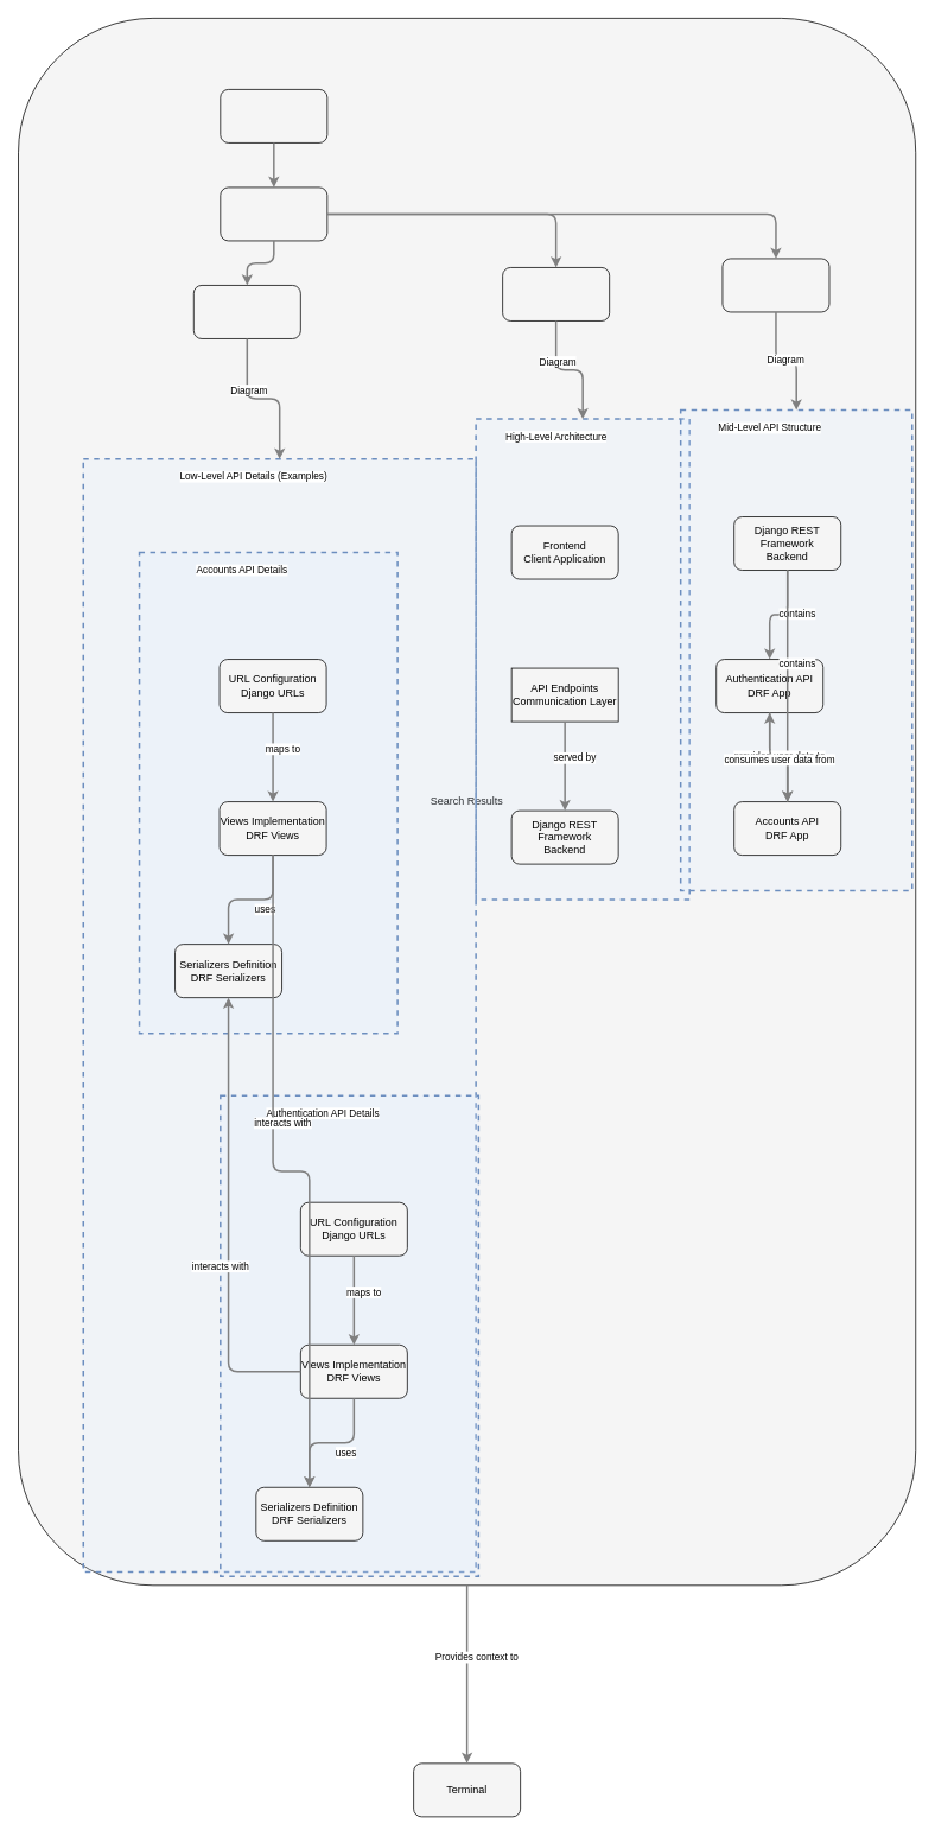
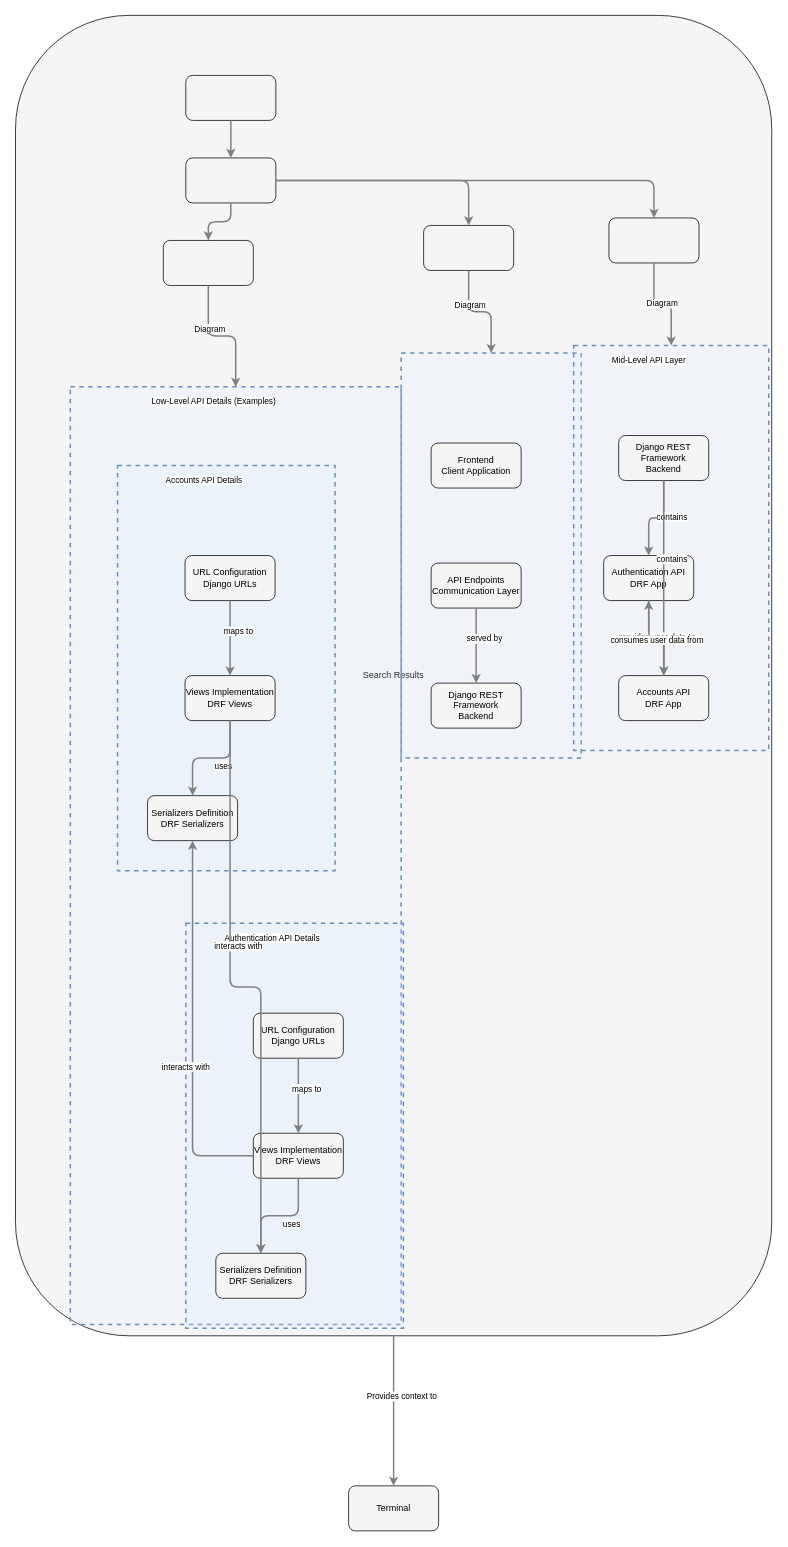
  <mxCell id="0" />
  <mxCell id="1" parent="0" />
  <mxCell id="2" value="" style="html=1;whiteSpace=wrap;container=1;fillColor=#dae8fc;strokeColor=#6c8ebf;dashed=1;fillOpacity=20;strokeWidth=2;containerType=none;recursiveResize=0;movable=1;resizable=1;autosize=0;dropTarget=0" vertex="1" parent="10"><mxGeometry x="154" y="715" width="290" height="540" as="geometry" /></mxCell>
  <mxCell id="3" value="Authentication API Details" style="edgeLabel;html=1;align=center;verticalAlign=middle;resizable=0;labelBackgroundColor=white;spacing=5" vertex="1" parent="10"><mxGeometry x="162" y="723" width="214" height="24" as="geometry" /></mxCell>
  <mxCell id="4" value="" style="html=1;whiteSpace=wrap;container=1;fillColor=#dae8fc;strokeColor=#6c8ebf;dashed=1;fillOpacity=20;strokeWidth=2;containerType=none;recursiveResize=0;movable=1;resizable=1;autosize=0;dropTarget=0" vertex="1" parent="10"><mxGeometry x="63" y="105" width="290" height="540" as="geometry" /></mxCell>
  <mxCell id="5" value="Accounts API Details" style="edgeLabel;html=1;align=center;verticalAlign=middle;resizable=0;labelBackgroundColor=white;spacing=5" vertex="1" parent="10"><mxGeometry x="71" y="113" width="214" height="24" as="geometry" /></mxCell>
  <mxCell id="6" value="" style="html=1;whiteSpace=wrap;container=1;fillColor=#dae8fc;strokeColor=#6c8ebf;dashed=1;fillOpacity=20;strokeWidth=2;containerType=none;recursiveResize=0;movable=1;resizable=1;autosize=0;dropTarget=0" vertex="1" parent="12"><mxGeometry x="514" y="450" width="240" height="540" as="geometry" /></mxCell>
- <mxCell id="7" value="High-Level Architecture" style="edgeLabel;html=1;align=center;verticalAlign=middle;resizable=0;labelBackgroundColor=white;spacing=5" vertex="1" parent="12"><mxGeometry x="522" y="458" width="164" height="24" as="geometry" /></mxCell>
  <mxCell id="8" value="" style="html=1;whiteSpace=wrap;container=1;fillColor=#dae8fc;strokeColor=#6c8ebf;dashed=1;fillOpacity=20;strokeWidth=2;containerType=none;recursiveResize=0;movable=1;resizable=1;autosize=0;dropTarget=0" vertex="1" parent="12"><mxGeometry x="744" y="440" width="260" height="540" as="geometry" /></mxCell>
- <mxCell id="9" value="Mid-Level API Structure" style="edgeLabel;html=1;align=center;verticalAlign=middle;resizable=0;labelBackgroundColor=white;spacing=5" vertex="1" parent="12"><mxGeometry x="752" y="448" width="184" height="24" as="geometry" /></mxCell>
+ <mxCell id="9" value="Mid-Level API Layer" style="edgeLabel;html=1;align=center;verticalAlign=middle;resizable=0;labelBackgroundColor=white;spacing=5" vertex="1" parent="12"><mxGeometry x="752" y="448" width="184" height="24" as="geometry" /></mxCell>
  <mxCell id="10" value="" style="html=1;whiteSpace=wrap;container=1;fillColor=#dae8fc;strokeColor=#6c8ebf;dashed=1;fillOpacity=20;strokeWidth=2;containerType=none;recursiveResize=0;movable=1;resizable=1;autosize=0;dropTarget=0" vertex="1" parent="12"><mxGeometry x="73" y="495" width="441" height="1250" as="geometry" /></mxCell>
  <mxCell id="11" value="Low-Level API Details (Examples)" style="edgeLabel;html=1;align=center;verticalAlign=middle;resizable=0;labelBackgroundColor=white;spacing=5" vertex="1" parent="12"><mxGeometry x="81" y="503" width="365" height="24" as="geometry" /></mxCell>
  <mxCell id="12" value="Search Results" style="rounded=1;whiteSpace=wrap;html=1;fillColor=#f5f5f5" vertex="1" parent="1"><mxGeometry x="20" y="20" width="1008" height="1760" as="geometry" /></mxCell>
  <mxCell id="13" value="Terminal" style="rounded=1;whiteSpace=wrap;html=1;fillColor=#f5f5f5" vertex="1" parent="1"><mxGeometry x="464" y="1980" width="120" height="60" as="geometry" /></mxCell>
  <mxCell id="14" value="" style="rounded=1;whiteSpace=wrap;html=1;fillColor=#f5f5f5" vertex="1" parent="12"><mxGeometry x="227" y="80" width="120" height="60" as="geometry" /></mxCell>
- <mxCell id="15" value="API Endpoints&lt;br&gt;Communication Layer" style="whiteSpace=wrap;html=1;fillColor=#f5f5f5;rounded=0;" vertex="1" parent="6"><mxGeometry x="40" y="280" width="120" height="60" as="geometry" /></mxCell>
+ <mxCell id="15" value="API Endpoints&lt;br&gt;Communication Layer" style="rounded=1;whiteSpace=wrap;html=1;fillColor=#f5f5f5" vertex="1" parent="6"><mxGeometry x="40" y="280" width="120" height="60" as="geometry" /></mxCell>
  <mxCell id="16" value="Django REST Framework&lt;br&gt;Backend" style="rounded=1;whiteSpace=wrap;html=1;fillColor=#f5f5f5" vertex="1" parent="6"><mxGeometry x="40" y="440" width="120" height="60" as="geometry" /></mxCell>
  <mxCell id="17" value="Frontend&lt;br&gt;Client Application" style="rounded=1;whiteSpace=wrap;html=1;fillColor=#f5f5f5" vertex="1" parent="6"><mxGeometry x="40" y="120" width="120" height="60" as="geometry" /></mxCell>
  <mxCell id="18" value="Accounts API&lt;br&gt;DRF App" style="rounded=1;whiteSpace=wrap;html=1;fillColor=#f5f5f5" vertex="1" parent="8"><mxGeometry x="60" y="440" width="120" height="60" as="geometry" /></mxCell>
  <mxCell id="19" value="Authentication API&lt;br&gt;DRF App" style="rounded=1;whiteSpace=wrap;html=1;fillColor=#f5f5f5" vertex="1" parent="8"><mxGeometry x="40" y="280" width="120" height="60" as="geometry" /></mxCell>
  <mxCell id="20" value="Django REST Framework&lt;br&gt;Backend" style="rounded=1;whiteSpace=wrap;html=1;fillColor=#f5f5f5" vertex="1" parent="8"><mxGeometry x="60" y="120" width="120" height="60" as="geometry" /></mxCell>
  <mxCell id="21" value="Serializers Definition&lt;br&gt;DRF Serializers" style="rounded=1;whiteSpace=wrap;html=1;fillColor=#f5f5f5" vertex="1" parent="4"><mxGeometry x="40" y="440" width="120" height="60" as="geometry" /></mxCell>
  <mxCell id="22" value="URL Configuration&lt;br&gt;Django URLs" style="rounded=1;whiteSpace=wrap;html=1;fillColor=#f5f5f5" vertex="1" parent="4"><mxGeometry x="90" y="120" width="120" height="60" as="geometry" /></mxCell>
  <mxCell id="23" value="Views Implementation&lt;br&gt;DRF Views" style="rounded=1;whiteSpace=wrap;html=1;fillColor=#f5f5f5" vertex="1" parent="4"><mxGeometry x="90" y="280" width="120" height="60" as="geometry" /></mxCell>
  <mxCell id="24" value="Serializers Definition&lt;br&gt;DRF Serializers" style="rounded=1;whiteSpace=wrap;html=1;fillColor=#f5f5f5" vertex="1" parent="2"><mxGeometry x="40" y="440" width="120" height="60" as="geometry" /></mxCell>
  <mxCell id="25" value="URL Configuration&lt;br&gt;Django URLs" style="rounded=1;whiteSpace=wrap;html=1;fillColor=#f5f5f5" vertex="1" parent="2"><mxGeometry x="90" y="120" width="120" height="60" as="geometry" /></mxCell>
  <mxCell id="26" value="Views Implementation&lt;br&gt;DRF Views" style="rounded=1;whiteSpace=wrap;html=1;fillColor=#f5f5f5" vertex="1" parent="2"><mxGeometry x="90" y="280" width="120" height="60" as="geometry" /></mxCell>
  <mxCell id="27" value="" style="rounded=1;whiteSpace=wrap;html=1;fillColor=#f5f5f5" vertex="1" parent="12"><mxGeometry x="227" y="190" width="120" height="60" as="geometry" /></mxCell>
  <mxCell id="28" value="" style="rounded=1;whiteSpace=wrap;html=1;fillColor=#f5f5f5" vertex="1" parent="12"><mxGeometry x="544" y="280" width="120" height="60" as="geometry" /></mxCell>
  <mxCell id="29" value="" style="rounded=1;whiteSpace=wrap;html=1;fillColor=#f5f5f5" vertex="1" parent="12"><mxGeometry x="791" y="270" width="120" height="60" as="geometry" /></mxCell>
  <mxCell id="30" value="" style="rounded=1;whiteSpace=wrap;html=1;fillColor=#f5f5f5" vertex="1" parent="12"><mxGeometry x="197" y="300" width="120" height="60" as="geometry" /></mxCell>
  <mxCell id="31" style="edgeStyle=orthogonalEdgeStyle;rounded=1;orthogonalLoop=1;jettySize=auto;html=1;strokeColor=#808080;strokeWidth=2;jumpStyle=arc;jumpSize=10;spacing=15;labelBackgroundColor=white;labelBorderColor=none" edge="1" parent="1" source="12" target="13"><mxGeometry relative="1" as="geometry" /></mxCell>
  <mxCell id="32" value="Provides context to" style="edgeLabel;html=1;align=center;verticalAlign=middle;resizable=0;points=[];" vertex="1" connectable="0" parent="31"><mxGeometry x="-0.2" y="10" relative="1" as="geometry"><mxPoint as="offset" /></mxGeometry></mxCell>
  <mxCell id="33" style="edgeStyle=orthogonalEdgeStyle;rounded=1;orthogonalLoop=1;jettySize=auto;html=1;strokeColor=#808080;strokeWidth=2;jumpStyle=arc;jumpSize=10;spacing=15;labelBackgroundColor=white;labelBorderColor=none" edge="1" parent="1" source="15" target="16"><mxGeometry relative="1" as="geometry" /></mxCell>
  <mxCell id="34" value="served by" style="edgeLabel;html=1;align=center;verticalAlign=middle;resizable=0;points=[];" vertex="1" connectable="0" parent="33"><mxGeometry x="-0.2" y="10" relative="1" as="geometry"><mxPoint as="offset" /></mxGeometry></mxCell>
  <mxCell id="35" style="edgeStyle=orthogonalEdgeStyle;rounded=1;orthogonalLoop=1;jettySize=auto;html=1;strokeColor=#808080;strokeWidth=2;jumpStyle=arc;jumpSize=10;spacing=15;labelBackgroundColor=white;labelBorderColor=none" edge="1" parent="1" source="28" target="6"><mxGeometry relative="1" as="geometry" /></mxCell>
  <mxCell id="36" value="Diagram" style="edgeLabel;html=1;align=center;verticalAlign=middle;resizable=0;points=[];" vertex="1" connectable="0" parent="35"><mxGeometry x="-0.2" y="10" relative="1" as="geometry"><mxPoint as="offset" /></mxGeometry></mxCell>
  <mxCell id="37" style="edgeStyle=orthogonalEdgeStyle;rounded=1;orthogonalLoop=1;jettySize=auto;html=1;strokeColor=#808080;strokeWidth=2;jumpStyle=arc;jumpSize=10;spacing=15;labelBackgroundColor=white;labelBorderColor=none" edge="1" parent="1" source="20" target="19"><mxGeometry relative="1" as="geometry" /></mxCell>
  <mxCell id="38" value="contains" style="edgeLabel;html=1;align=center;verticalAlign=middle;resizable=0;points=[];" vertex="1" connectable="0" parent="37"><mxGeometry x="-0.2" y="10" relative="1" as="geometry"><mxPoint as="offset" /></mxGeometry></mxCell>
  <mxCell id="39" style="edgeStyle=orthogonalEdgeStyle;rounded=1;orthogonalLoop=1;jettySize=auto;html=1;strokeColor=#808080;strokeWidth=2;jumpStyle=arc;jumpSize=10;spacing=15;labelBackgroundColor=white;labelBorderColor=none" edge="1" parent="1" source="20" target="18"><mxGeometry relative="1" as="geometry" /></mxCell>
  <mxCell id="40" value="contains" style="edgeLabel;html=1;align=center;verticalAlign=middle;resizable=0;points=[];" vertex="1" connectable="0" parent="39"><mxGeometry x="-0.2" y="10" relative="1" as="geometry"><mxPoint as="offset" /></mxGeometry></mxCell>
  <mxCell id="41" style="edgeStyle=orthogonalEdgeStyle;rounded=1;orthogonalLoop=1;jettySize=auto;html=1;strokeColor=#808080;strokeWidth=2;jumpStyle=arc;jumpSize=10;spacing=15;labelBackgroundColor=white;labelBorderColor=none" edge="1" parent="1" source="19" target="18"><mxGeometry relative="1" as="geometry" /></mxCell>
  <mxCell id="42" value="provides user data to" style="edgeLabel;html=1;align=center;verticalAlign=middle;resizable=0;points=[];" vertex="1" connectable="0" parent="41"><mxGeometry x="-0.2" y="10" relative="1" as="geometry"><mxPoint as="offset" /></mxGeometry></mxCell>
  <mxCell id="43" style="edgeStyle=orthogonalEdgeStyle;rounded=1;orthogonalLoop=1;jettySize=auto;html=1;strokeColor=#808080;strokeWidth=2;jumpStyle=arc;jumpSize=10;spacing=15;labelBackgroundColor=white;labelBorderColor=none" edge="1" parent="1" source="18" target="19"><mxGeometry relative="1" as="geometry" /></mxCell>
  <mxCell id="44" value="consumes user data from" style="edgeLabel;html=1;align=center;verticalAlign=middle;resizable=0;points=[];" vertex="1" connectable="0" parent="43"><mxGeometry x="-0.2" y="10" relative="1" as="geometry"><mxPoint as="offset" /></mxGeometry></mxCell>
  <mxCell id="45" style="edgeStyle=orthogonalEdgeStyle;rounded=1;orthogonalLoop=1;jettySize=auto;html=1;strokeColor=#808080;strokeWidth=2;jumpStyle=arc;jumpSize=10;spacing=15;labelBackgroundColor=white;labelBorderColor=none" edge="1" parent="1" source="29" target="8"><mxGeometry relative="1" as="geometry" /></mxCell>
  <mxCell id="46" value="Diagram" style="edgeLabel;html=1;align=center;verticalAlign=middle;resizable=0;points=[];" vertex="1" connectable="0" parent="45"><mxGeometry x="-0.2" y="10" relative="1" as="geometry"><mxPoint as="offset" /></mxGeometry></mxCell>
  <mxCell id="47" style="edgeStyle=orthogonalEdgeStyle;rounded=1;orthogonalLoop=1;jettySize=auto;html=1;strokeColor=#808080;strokeWidth=2;jumpStyle=arc;jumpSize=10;spacing=15;labelBackgroundColor=white;labelBorderColor=none" edge="1" parent="1" source="25" target="26"><mxGeometry relative="1" as="geometry" /></mxCell>
  <mxCell id="48" value="maps to" style="edgeLabel;html=1;align=center;verticalAlign=middle;resizable=0;points=[];" vertex="1" connectable="0" parent="47"><mxGeometry x="-0.2" y="10" relative="1" as="geometry"><mxPoint as="offset" /></mxGeometry></mxCell>
  <mxCell id="49" style="edgeStyle=orthogonalEdgeStyle;rounded=1;orthogonalLoop=1;jettySize=auto;html=1;strokeColor=#808080;strokeWidth=2;jumpStyle=arc;jumpSize=10;spacing=15;labelBackgroundColor=white;labelBorderColor=none" edge="1" parent="1" source="26" target="24"><mxGeometry relative="1" as="geometry" /></mxCell>
  <mxCell id="50" value="uses" style="edgeLabel;html=1;align=center;verticalAlign=middle;resizable=0;points=[];" vertex="1" connectable="0" parent="49"><mxGeometry x="-0.2" y="10" relative="1" as="geometry"><mxPoint as="offset" /></mxGeometry></mxCell>
  <mxCell id="51" style="edgeStyle=orthogonalEdgeStyle;rounded=1;orthogonalLoop=1;jettySize=auto;html=1;strokeColor=#808080;strokeWidth=2;jumpStyle=arc;jumpSize=10;spacing=15;labelBackgroundColor=white;labelBorderColor=none" edge="1" parent="1" source="22" target="23"><mxGeometry relative="1" as="geometry" /></mxCell>
  <mxCell id="52" value="maps to" style="edgeLabel;html=1;align=center;verticalAlign=middle;resizable=0;points=[];" vertex="1" connectable="0" parent="51"><mxGeometry x="-0.2" y="10" relative="1" as="geometry"><mxPoint as="offset" /></mxGeometry></mxCell>
  <mxCell id="53" style="edgeStyle=orthogonalEdgeStyle;rounded=1;orthogonalLoop=1;jettySize=auto;html=1;strokeColor=#808080;strokeWidth=2;jumpStyle=arc;jumpSize=10;spacing=15;labelBackgroundColor=white;labelBorderColor=none" edge="1" parent="1" source="23" target="21"><mxGeometry relative="1" as="geometry" /></mxCell>
  <mxCell id="54" value="uses" style="edgeLabel;html=1;align=center;verticalAlign=middle;resizable=0;points=[];" vertex="1" connectable="0" parent="53"><mxGeometry x="-0.2" y="10" relative="1" as="geometry"><mxPoint as="offset" /></mxGeometry></mxCell>
  <mxCell id="55" style="edgeStyle=orthogonalEdgeStyle;rounded=1;orthogonalLoop=1;jettySize=auto;html=1;strokeColor=#808080;strokeWidth=2;jumpStyle=arc;jumpSize=10;spacing=15;labelBackgroundColor=white;labelBorderColor=none" edge="1" parent="1" source="26" target="21"><mxGeometry relative="1" as="geometry" /></mxCell>
  <mxCell id="56" value="interacts with" style="edgeLabel;html=1;align=center;verticalAlign=middle;resizable=0;points=[];" vertex="1" connectable="0" parent="55"><mxGeometry x="-0.2" y="10" relative="1" as="geometry"><mxPoint as="offset" /></mxGeometry></mxCell>
  <mxCell id="57" style="edgeStyle=orthogonalEdgeStyle;rounded=1;orthogonalLoop=1;jettySize=auto;html=1;strokeColor=#808080;strokeWidth=2;jumpStyle=arc;jumpSize=10;spacing=15;labelBackgroundColor=white;labelBorderColor=none" edge="1" parent="1" source="23" target="24"><mxGeometry relative="1" as="geometry" /></mxCell>
  <mxCell id="58" value="interacts with" style="edgeLabel;html=1;align=center;verticalAlign=middle;resizable=0;points=[];" vertex="1" connectable="0" parent="57"><mxGeometry x="-0.2" y="10" relative="1" as="geometry"><mxPoint as="offset" /></mxGeometry></mxCell>
  <mxCell id="59" style="edgeStyle=orthogonalEdgeStyle;rounded=1;orthogonalLoop=1;jettySize=auto;html=1;strokeColor=#808080;strokeWidth=2;jumpStyle=arc;jumpSize=10;spacing=15;labelBackgroundColor=white;labelBorderColor=none" edge="1" parent="1" source="30" target="10"><mxGeometry relative="1" as="geometry" /></mxCell>
  <mxCell id="60" value="Diagram" style="edgeLabel;html=1;align=center;verticalAlign=middle;resizable=0;points=[];" vertex="1" connectable="0" parent="59"><mxGeometry x="-0.2" y="10" relative="1" as="geometry"><mxPoint as="offset" /></mxGeometry></mxCell>
  <mxCell id="61" style="edgeStyle=orthogonalEdgeStyle;rounded=1;orthogonalLoop=1;jettySize=auto;html=1;strokeColor=#808080;strokeWidth=2;jumpStyle=arc;jumpSize=10;spacing=15;labelBackgroundColor=white;labelBorderColor=none" edge="1" parent="1" source="14" target="27"><mxGeometry relative="1" as="geometry" /></mxCell>
  <mxCell id="62" style="edgeStyle=orthogonalEdgeStyle;rounded=1;orthogonalLoop=1;jettySize=auto;html=1;strokeColor=#808080;strokeWidth=2;jumpStyle=arc;jumpSize=10;spacing=15;labelBackgroundColor=white;labelBorderColor=none" edge="1" parent="1" source="27" target="28"><mxGeometry relative="1" as="geometry" /></mxCell>
  <mxCell id="63" style="edgeStyle=orthogonalEdgeStyle;rounded=1;orthogonalLoop=1;jettySize=auto;html=1;strokeColor=#808080;strokeWidth=2;jumpStyle=arc;jumpSize=10;spacing=15;labelBackgroundColor=white;labelBorderColor=none" edge="1" parent="1" source="27" target="29"><mxGeometry relative="1" as="geometry" /></mxCell>
  <mxCell id="64" style="edgeStyle=orthogonalEdgeStyle;rounded=1;orthogonalLoop=1;jettySize=auto;html=1;strokeColor=#808080;strokeWidth=2;jumpStyle=arc;jumpSize=10;spacing=15;labelBackgroundColor=white;labelBorderColor=none" edge="1" parent="1" source="27" target="30"><mxGeometry relative="1" as="geometry" /></mxCell>
